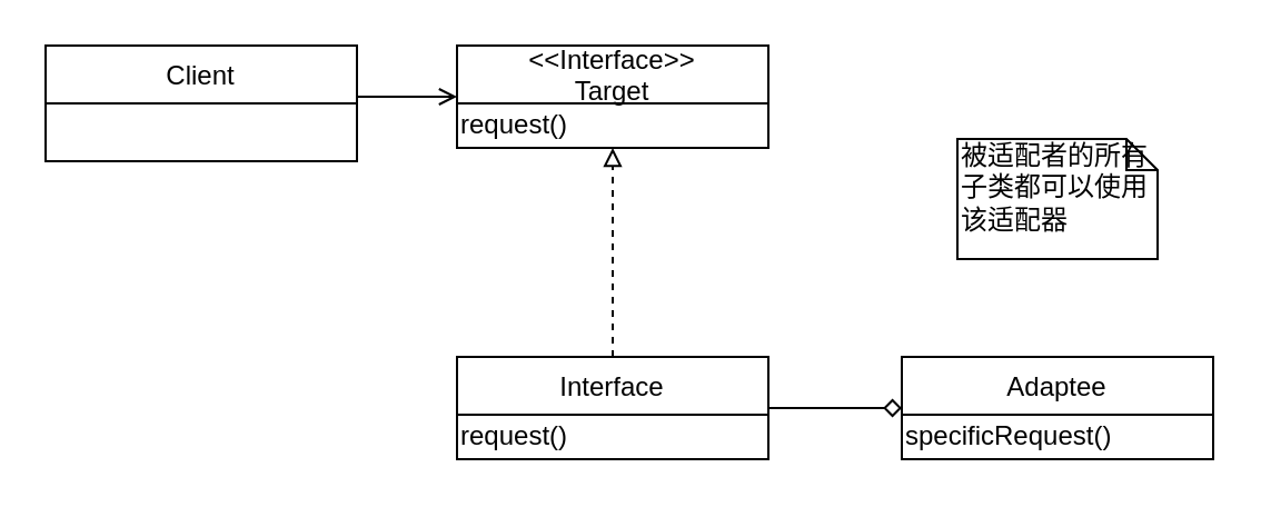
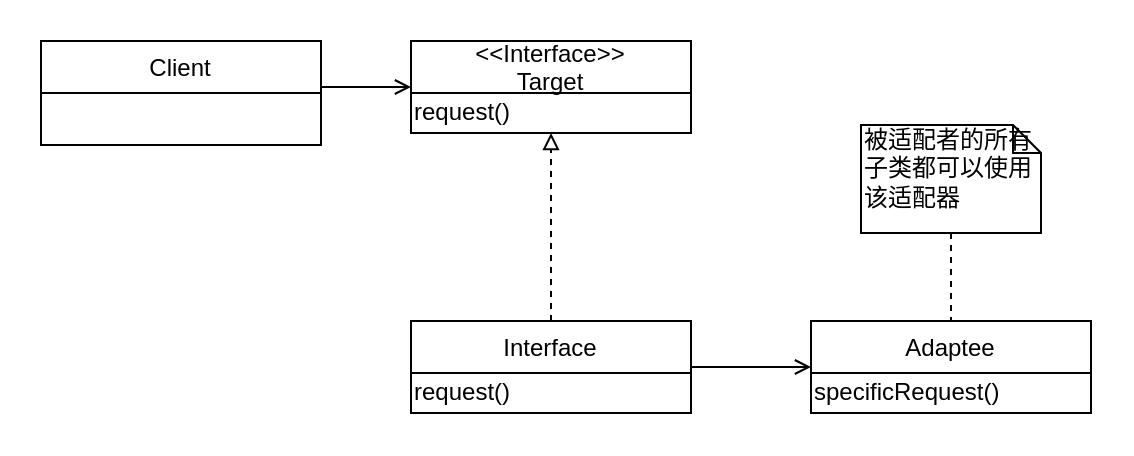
  <mxCell id="0" />
  <mxCell id="1" parent="0" />
  <mxCell id="2" style="edgeStyle=orthogonalEdgeStyle;rounded=0;orthogonalLoop=1;jettySize=auto;html=1;entryX=0;entryY=0.5;entryDx=0;entryDy=0;endArrow=open;endFill=0;" parent="1" source="3" target="4" edge="1"><mxGeometry relative="1" as="geometry"><Array as="points"><mxPoint x="165" y="43" /><mxPoint x="165" y="43" /></Array></mxGeometry></mxCell>
  <mxCell id="3" value="Client" style="swimlane;fontStyle=0;childLayout=stackLayout;horizontal=1;startSize=26;fillColor=none;horizontalStack=0;resizeParent=1;resizeParentMax=0;resizeLast=0;collapsible=1;marginBottom=0;" parent="1" vertex="1"><mxGeometry x="20" y="20" width="140" height="52" as="geometry" /></mxCell>
  <mxCell id="4" value="&lt;&lt;Interface&gt;&gt;&#10;Target" style="swimlane;fontStyle=0;childLayout=stackLayout;horizontal=1;startSize=26;fillColor=none;horizontalStack=0;resizeParent=1;resizeParentMax=0;resizeLast=0;collapsible=1;marginBottom=0;" parent="1" vertex="1"><mxGeometry x="205" y="20" width="140" height="46" as="geometry" /></mxCell>
  <mxCell id="5" value="request()" style="text;html=1;align=left;verticalAlign=middle;resizable=0;points=[];autosize=1;" parent="4" vertex="1"><mxGeometry y="26" width="140" height="20" as="geometry" /></mxCell>
  <mxCell id="6" style="edgeStyle=orthogonalEdgeStyle;rounded=0;orthogonalLoop=1;jettySize=auto;html=1;entryX=0.5;entryY=1;entryDx=0;entryDy=0;dashed=1;endArrow=block;endFill=0;" parent="1" source="8" target="4" edge="1"><mxGeometry relative="1" as="geometry" /></mxCell>
- <mxCell id="7" style="edgeStyle=orthogonalEdgeStyle;rounded=0;orthogonalLoop=1;jettySize=auto;html=1;endArrow=diamond;endFill=0;" parent="1" source="8" target="10" edge="1"><mxGeometry relative="1" as="geometry" /></mxCell>
+ <mxCell id="7" style="edgeStyle=orthogonalEdgeStyle;rounded=0;orthogonalLoop=1;jettySize=auto;html=1;endArrow=open;endFill=0;" parent="1" source="8" target="10" edge="1"><mxGeometry relative="1" as="geometry" /></mxCell>
  <mxCell id="8" value="Interface" style="swimlane;fontStyle=0;childLayout=stackLayout;horizontal=1;startSize=26;fillColor=none;horizontalStack=0;resizeParent=1;resizeParentMax=0;resizeLast=0;collapsible=1;marginBottom=0;" parent="1" vertex="1"><mxGeometry x="205" y="160" width="140" height="46" as="geometry" /></mxCell>
  <mxCell id="9" value="request()" style="text;html=1;align=left;verticalAlign=middle;resizable=0;points=[];autosize=1;" parent="8" vertex="1"><mxGeometry y="26" width="140" height="20" as="geometry" /></mxCell>
  <mxCell id="10" value="Adaptee" style="swimlane;fontStyle=0;childLayout=stackLayout;horizontal=1;startSize=26;fillColor=none;horizontalStack=0;resizeParent=1;resizeParentMax=0;resizeLast=0;collapsible=1;marginBottom=0;" parent="1" vertex="1"><mxGeometry x="405" y="160" width="140" height="46" as="geometry" /></mxCell>
  <mxCell id="11" value="specificRequest()" style="text;html=1;align=left;verticalAlign=middle;resizable=0;points=[];autosize=1;" parent="10" vertex="1"><mxGeometry y="26" width="140" height="20" as="geometry" /></mxCell>
+ <mxCell id="12" style="edgeStyle=orthogonalEdgeStyle;rounded=0;orthogonalLoop=1;jettySize=auto;html=1;dashed=1;endArrow=none;endFill=0;" edge="1" parent="1" source="13" target="10"><mxGeometry relative="1" as="geometry" /></mxCell>
  <mxCell id="13" value="被适配者的所有子类都可以使用该适配器" style="shape=note;whiteSpace=wrap;html=1;size=14;verticalAlign=top;align=left;spacingTop=-6;" vertex="1" parent="1"><mxGeometry x="430" y="62" width="90" height="54" as="geometry" /></mxCell>
